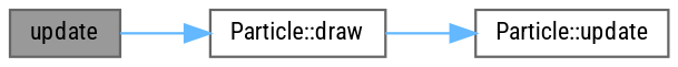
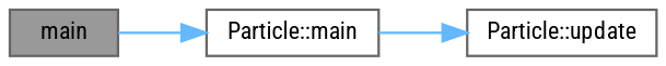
  digraph {
    fontname="Roboto Condensed"
    rankdir=LR
    node [color=grey40 fillcolor=white fontname="Roboto Condensed" fontsize=10 shape=box style=filled]
    edge [color=steelblue1 fontname="Roboto Condensed" fontsize=10 labelfontname=Helvetica labelfontsize=10 style=solid]
-   n1 [color=gray40 fillcolor=grey60 fontcolor=black height=0.2 label=update width=0.4]
-   n2 [height=0.2 label="Particle::draw" width=0.4]
+   n1 [color=gray40 fillcolor=grey60 fontcolor=black height=0.2 label=main width=0.4]
+   n2 [height=0.2 label="Particle::main" width=0.4]
    n3 [height=0.2 label="Particle::update" width=0.4]
    n1 -> n2
    n2 -> n3
  }
